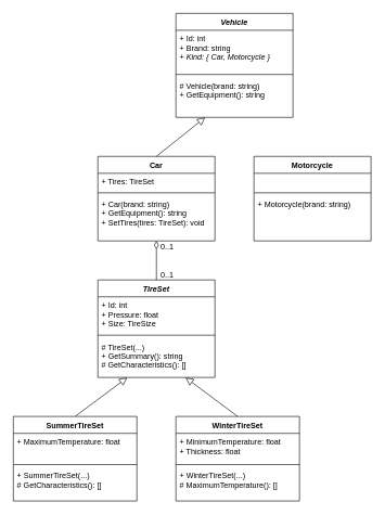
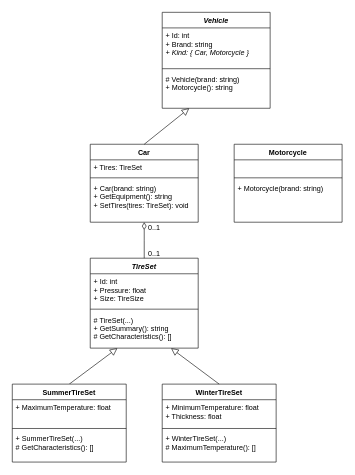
  <mxCell id="0" />
  <mxCell id="1" parent="0" />
  <mxCell id="2" value="Vehicle" style="swimlane;fontStyle=3;align=center;verticalAlign=top;childLayout=stackLayout;horizontal=1;startSize=26;horizontalStack=0;resizeParent=1;resizeParentMax=0;resizeLast=0;collapsible=1;marginBottom=0;" vertex="1" parent="1"><mxGeometry x="270" y="20" width="180" height="160" as="geometry"><mxRectangle x="410" y="440" width="80" height="30" as="alternateBounds" /></mxGeometry></mxCell>
  <mxCell id="3" value="+ Id: int&#10;+ Brand: string&#10;&#10;" style="text;strokeColor=none;fillColor=none;align=left;verticalAlign=top;spacingLeft=4;spacingRight=4;overflow=hidden;rotatable=0;points=[[0,0.5],[1,0.5]];portConstraint=eastwest;fontStyle=0" vertex="1" parent="2"><mxGeometry y="26" width="180" height="64" as="geometry" /></mxCell>
  <mxCell id="4" value="" style="line;strokeWidth=1;fillColor=none;align=left;verticalAlign=middle;spacingTop=-1;spacingLeft=3;spacingRight=3;rotatable=0;labelPosition=right;points=[];portConstraint=eastwest;strokeColor=inherit;" vertex="1" parent="2"><mxGeometry y="90" width="180" height="8" as="geometry" /></mxCell>
- <mxCell id="5" value="# Vehicle(brand: string)&#10;+ GetEquipment(): string" style="text;strokeColor=none;fillColor=none;align=left;verticalAlign=top;spacingLeft=4;spacingRight=4;overflow=hidden;rotatable=0;points=[[0,0.5],[1,0.5]];portConstraint=eastwest;" vertex="1" parent="2"><mxGeometry y="98" width="180" height="62" as="geometry" /></mxCell>
+ <mxCell id="5" value="# Vehicle(brand: string)&#10;+ Motorcycle(): string" style="text;strokeColor=none;fillColor=none;align=left;verticalAlign=top;spacingLeft=4;spacingRight=4;overflow=hidden;rotatable=0;points=[[0,0.5],[1,0.5]];portConstraint=eastwest;" vertex="1" parent="2"><mxGeometry y="98" width="180" height="62" as="geometry" /></mxCell>
  <mxCell id="6" value="Car" style="swimlane;fontStyle=1;align=center;verticalAlign=top;childLayout=stackLayout;horizontal=1;startSize=26;horizontalStack=0;resizeParent=1;resizeParentMax=0;resizeLast=0;collapsible=1;marginBottom=0;" vertex="1" parent="1"><mxGeometry x="150" y="240" width="180" height="130" as="geometry" /></mxCell>
  <mxCell id="7" value="+ Tires: TireSet" style="text;strokeColor=none;fillColor=none;align=left;verticalAlign=top;spacingLeft=4;spacingRight=4;overflow=hidden;rotatable=0;points=[[0,0.5],[1,0.5]];portConstraint=eastwest;" vertex="1" parent="6"><mxGeometry y="26" width="180" height="26" as="geometry" /></mxCell>
  <mxCell id="8" value="" style="line;strokeWidth=1;fillColor=none;align=left;verticalAlign=middle;spacingTop=-1;spacingLeft=3;spacingRight=3;rotatable=0;labelPosition=right;points=[];portConstraint=eastwest;strokeColor=inherit;" vertex="1" parent="6"><mxGeometry y="52" width="180" height="8" as="geometry" /></mxCell>
  <mxCell id="9" value="+ Car(brand: string)&#10;+ GetEquipment(): string&#10;+ SetTires(tires: TireSet): void&#10;" style="text;strokeColor=none;fillColor=none;align=left;verticalAlign=top;spacingLeft=4;spacingRight=4;overflow=hidden;rotatable=0;points=[[0,0.5],[1,0.5]];portConstraint=eastwest;" vertex="1" parent="6"><mxGeometry y="60" width="180" height="70" as="geometry" /></mxCell>
  <mxCell id="10" value="Motorcycle" style="swimlane;fontStyle=1;align=center;verticalAlign=top;childLayout=stackLayout;horizontal=1;startSize=26;horizontalStack=0;resizeParent=1;resizeParentMax=0;resizeLast=0;collapsible=1;marginBottom=0;" vertex="1" parent="1"><mxGeometry x="390" y="240" width="180" height="130" as="geometry" /></mxCell>
  <mxCell id="11" value=" " style="text;strokeColor=none;fillColor=none;align=left;verticalAlign=top;spacingLeft=4;spacingRight=4;overflow=hidden;rotatable=0;points=[[0,0.5],[1,0.5]];portConstraint=eastwest;" vertex="1" parent="10"><mxGeometry y="26" width="180" height="26" as="geometry" /></mxCell>
  <mxCell id="12" value="" style="line;strokeWidth=1;fillColor=none;align=left;verticalAlign=middle;spacingTop=-1;spacingLeft=3;spacingRight=3;rotatable=0;labelPosition=right;points=[];portConstraint=eastwest;strokeColor=inherit;" vertex="1" parent="10"><mxGeometry y="52" width="180" height="8" as="geometry" /></mxCell>
  <mxCell id="13" value="+ Motorcycle(brand: string)" style="text;strokeColor=none;fillColor=none;align=left;verticalAlign=top;spacingLeft=4;spacingRight=4;overflow=hidden;rotatable=0;points=[[0,0.5],[1,0.5]];portConstraint=eastwest;" vertex="1" parent="10"><mxGeometry y="60" width="180" height="70" as="geometry" /></mxCell>
  <mxCell id="14" value="TireSet" style="swimlane;fontStyle=3;align=center;verticalAlign=top;childLayout=stackLayout;horizontal=1;startSize=26;horizontalStack=0;resizeParent=1;resizeParentMax=0;resizeLast=0;collapsible=1;marginBottom=0;" vertex="1" parent="1"><mxGeometry x="150" y="430" width="180" height="150" as="geometry" /></mxCell>
  <mxCell id="15" value="+ Id: int&#10;+ Pressure: float&#10;+ Size: TireSize" style="text;strokeColor=none;fillColor=none;align=left;verticalAlign=top;spacingLeft=4;spacingRight=4;overflow=hidden;rotatable=0;points=[[0,0.5],[1,0.5]];portConstraint=eastwest;" vertex="1" parent="14"><mxGeometry y="26" width="180" height="54" as="geometry" /></mxCell>
  <mxCell id="16" value="" style="line;strokeWidth=1;fillColor=none;align=left;verticalAlign=middle;spacingTop=-1;spacingLeft=3;spacingRight=3;rotatable=0;labelPosition=right;points=[];portConstraint=eastwest;strokeColor=inherit;" vertex="1" parent="14"><mxGeometry y="80" width="180" height="10" as="geometry" /></mxCell>
  <mxCell id="17" value="# TireSet(...)&#10;+ GetSummary(): string&#10;# GetCharacteristics(): []&#10;" style="text;strokeColor=none;fillColor=none;align=left;verticalAlign=top;spacingLeft=4;spacingRight=4;overflow=hidden;rotatable=0;points=[[0,0.5],[1,0.5]];portConstraint=eastwest;" vertex="1" parent="14"><mxGeometry y="90" width="180" height="60" as="geometry" /></mxCell>
  <mxCell id="18" value="" style="rounded=0;orthogonalLoop=1;jettySize=auto;html=1;endArrow=block;endFill=0;exitX=0.5;exitY=0;exitDx=0;exitDy=0;entryX=0.251;entryY=1.003;entryDx=0;entryDy=0;entryPerimeter=0;endSize=10;" edge="1" parent="1" source="19" target="17"><mxGeometry relative="1" as="geometry" /></mxCell>
  <mxCell id="19" value="SummerTireSet" style="swimlane;fontStyle=1;align=center;verticalAlign=top;childLayout=stackLayout;horizontal=1;startSize=26;horizontalStack=0;resizeParent=1;resizeParentMax=0;resizeLast=0;collapsible=1;marginBottom=0;" vertex="1" parent="1"><mxGeometry x="20" y="640" width="190" height="130" as="geometry" /></mxCell>
  <mxCell id="20" value="+ MaximumTemperature: float" style="text;strokeColor=none;fillColor=none;align=left;verticalAlign=top;spacingLeft=4;spacingRight=4;overflow=hidden;rotatable=0;points=[[0,0.5],[1,0.5]];portConstraint=eastwest;" vertex="1" parent="19"><mxGeometry y="26" width="190" height="44" as="geometry" /></mxCell>
  <mxCell id="21" value="" style="line;strokeWidth=1;fillColor=none;align=left;verticalAlign=middle;spacingTop=-1;spacingLeft=3;spacingRight=3;rotatable=0;labelPosition=right;points=[];portConstraint=eastwest;strokeColor=inherit;" vertex="1" parent="19"><mxGeometry y="70" width="190" height="8" as="geometry" /></mxCell>
  <mxCell id="22" value="+ SummerTireSet(...)&#10;# GetCharacteristics(): []" style="text;strokeColor=none;fillColor=none;align=left;verticalAlign=top;spacingLeft=4;spacingRight=4;overflow=hidden;rotatable=0;points=[[0,0.5],[1,0.5]];portConstraint=eastwest;" vertex="1" parent="19"><mxGeometry y="78" width="190" height="52" as="geometry" /></mxCell>
  <mxCell id="23" value="WinterTireSet" style="swimlane;fontStyle=1;align=center;verticalAlign=top;childLayout=stackLayout;horizontal=1;startSize=26;horizontalStack=0;resizeParent=1;resizeParentMax=0;resizeLast=0;collapsible=1;marginBottom=0;" vertex="1" parent="1"><mxGeometry x="270" y="640" width="190" height="130" as="geometry" /></mxCell>
  <mxCell id="24" value="+ MinimumTemperature: float&#10;+ Thickness: float" style="text;strokeColor=none;fillColor=none;align=left;verticalAlign=top;spacingLeft=4;spacingRight=4;overflow=hidden;rotatable=0;points=[[0,0.5],[1,0.5]];portConstraint=eastwest;" vertex="1" parent="23"><mxGeometry y="26" width="190" height="44" as="geometry" /></mxCell>
  <mxCell id="25" value="" style="line;strokeWidth=1;fillColor=none;align=left;verticalAlign=middle;spacingTop=-1;spacingLeft=3;spacingRight=3;rotatable=0;labelPosition=right;points=[];portConstraint=eastwest;strokeColor=inherit;" vertex="1" parent="23"><mxGeometry y="70" width="190" height="8" as="geometry" /></mxCell>
  <mxCell id="26" value="+ WinterTireSet(...)&#10;# MaximumTemperature(): []" style="text;strokeColor=none;fillColor=none;align=left;verticalAlign=top;spacingLeft=4;spacingRight=4;overflow=hidden;rotatable=0;points=[[0,0.5],[1,0.5]];portConstraint=eastwest;" vertex="1" parent="23"><mxGeometry y="78" width="190" height="52" as="geometry" /></mxCell>
  <mxCell id="27" value="" style="rounded=0;orthogonalLoop=1;jettySize=auto;html=1;endArrow=block;endFill=0;exitX=0.5;exitY=0;exitDx=0;exitDy=0;entryX=0.749;entryY=1.003;entryDx=0;entryDy=0;entryPerimeter=0;endSize=10;" edge="1" parent="1" source="23" target="17"><mxGeometry relative="1" as="geometry"><mxPoint x="125" y="710" as="sourcePoint" /><mxPoint x="217.593" y="610" as="targetPoint" /></mxGeometry></mxCell>
  <mxCell id="28" value="+ Kind: { Car, Motorcycle }" style="text;strokeColor=none;fillColor=none;align=left;verticalAlign=top;spacingLeft=4;spacingRight=4;overflow=hidden;rotatable=0;points=[[0,0.5],[1,0.5]];portConstraint=eastwest;fontStyle=2" vertex="1" parent="1"><mxGeometry x="270" y="74" width="170" height="30" as="geometry" /></mxCell>
  <mxCell id="29" value="" style="rounded=0;orthogonalLoop=1;jettySize=auto;html=1;endArrow=block;endFill=0;exitX=0.5;exitY=0;exitDx=0;exitDy=0;entryX=0.25;entryY=1;entryDx=0;entryDy=0;endSize=10;" edge="1" parent="1" source="6" target="2"><mxGeometry relative="1" as="geometry"><mxPoint x="125" y="670" as="sourcePoint" /><mxPoint x="205.18" y="570.21" as="targetPoint" /></mxGeometry></mxCell>
  <mxCell id="30" value="" style="endArrow=diamondThin;shadow=0;strokeWidth=1;rounded=0;endFill=0;edgeStyle=elbowEdgeStyle;elbow=vertical;entryX=0.5;entryY=1;entryDx=0;entryDy=0;exitX=0.5;exitY=0;exitDx=0;exitDy=0;endSize=10;" edge="1" parent="1" source="14" target="6"><mxGeometry relative="1" as="geometry"><mxPoint x="40" y="109.167" as="sourcePoint" /><mxPoint x="30" y="340" as="targetPoint" /><mxPoint as="offset" /></mxGeometry></mxCell>
  <mxCell id="31" value="0..1" style="resizable=0;align=left;verticalAlign=bottom;labelBackgroundColor=none;fontSize=12;" connectable="0" vertex="1" parent="30"><mxGeometry x="-1" relative="1" as="geometry"><mxPoint x="5" y="1" as="offset" /></mxGeometry></mxCell>
  <mxCell id="32" value="0..1" style="resizable=0;align=right;verticalAlign=bottom;labelBackgroundColor=none;fontSize=12;" connectable="0" vertex="1" parent="30"><mxGeometry x="1" relative="1" as="geometry"><mxPoint x="28" y="18" as="offset" /></mxGeometry></mxCell>
